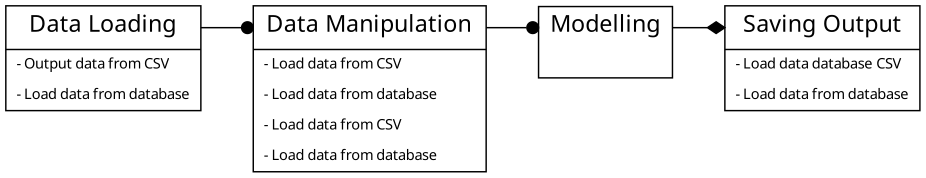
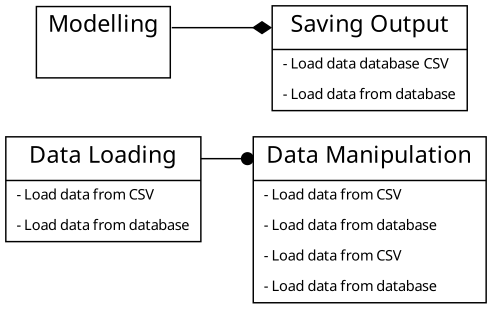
  digraph {
    rankdir=LR
    node [fontname="Century Gothic" fontsize=10 margin=0 shape=box]
    edge [arrowhead=dot]
-   n1 [label=<<table border="0" cellspacing="0" cellpadding="5"> 						<tr><td border="1" port="a" cellpadding="5" sides="b"> 							<font point-size="16">Data Loading</font> 						</td></tr> 						<tr><td align="left"> 							- Output data from CSV 						</td></tr> 						<tr><td align="left"> 							- Load data from database 						</td></tr> 						</table>>]
+   n1 [label=<<table border="0" cellspacing="0" cellpadding="5"> 						<tr><td border="1" port="a" cellpadding="5" sides="b"> 							<font point-size="16">Data Loading</font> 						</td></tr> 						<tr><td align="left"> 							- Load data from CSV 						</td></tr> 						<tr><td align="left"> 							- Load data from database 						</td></tr> 						</table>>]
    n2 [label=<<table border="0" cellspacing="0" cellpadding="5"> 						<tr><td border="1" port="b" cellpadding="5" sides="b"> 							<font point-size="16">Data Manipulation</font> 						</td></tr> 						<tr><td align="left"> 							- Load data from CSV 						</td></tr> 						<tr><td align="left"> 							- Load data from database 						</td></tr> 						<tr><td align="left"> 							- Load data from CSV 						</td></tr> 						<tr><td align="left"> 							- Load data from database 						</td></tr> 						</table>>]
    n3 [label=<<table border="0" cellspacing="0" cellpadding="5"> 						<tr><td border="0" port="c" cellpadding="5" sides="b"> 							<font point-size="16">Modelling</font> 						</td></tr> 						<tr><td align="left"> 							 						</td></tr> 						</table>>]
    n4 [label=<<table border="0" cellspacing="0" cellpadding="5"> 						<tr><td border="1" port="d" cellpadding="5" sides="b"> 							<font point-size="16">Saving Output</font> 						</td></tr> 						<tr><td align="left"> 							- Load data database CSV 						</td></tr> 						<tr><td align="left"> 							- Load data from database 						</td></tr> 						</table>>]
    n1 -> n2 [headport=b tailport=a]
-   n2 -> n3 [headport=c tailport=b]
    n3 -> n4 [arrowhead=diamond headport=d tailport=c]
  }
